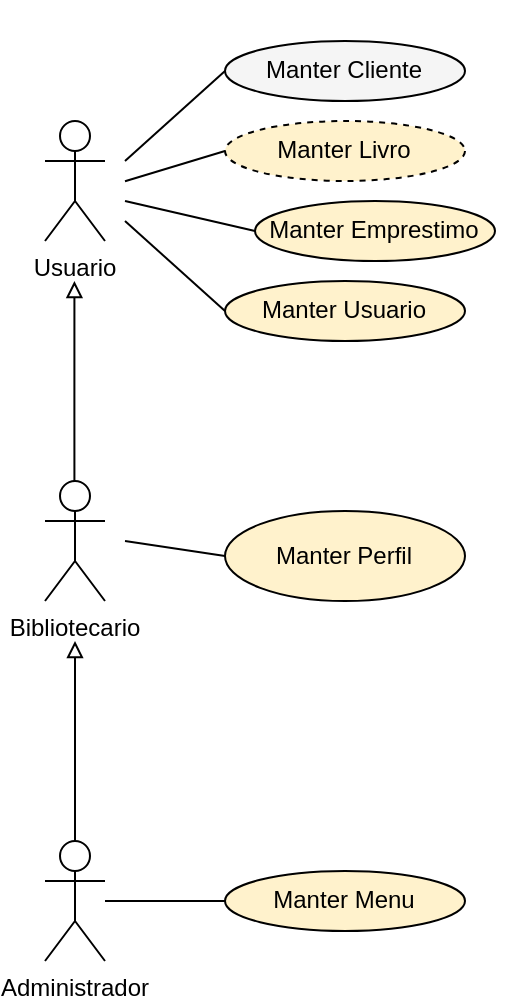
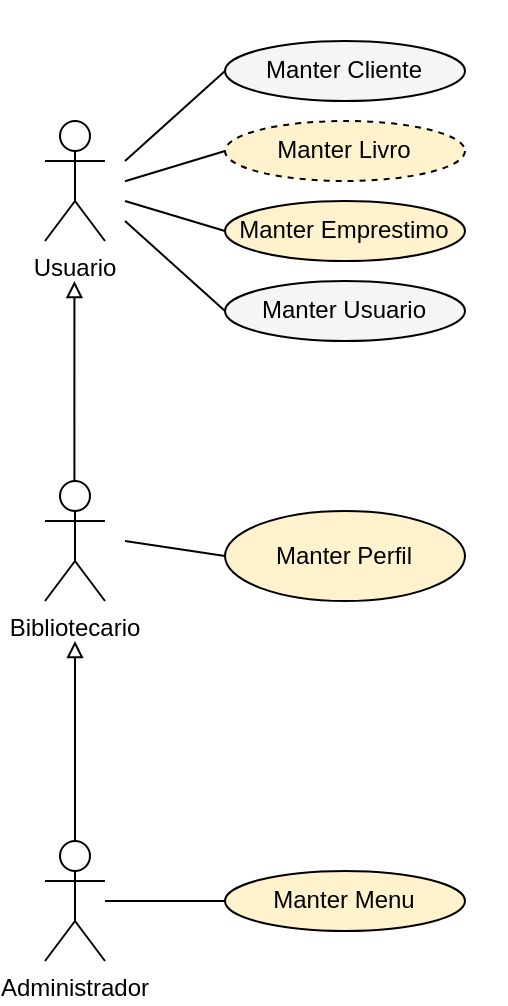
  <mxCell id="0" />
  <mxCell id="1" parent="0" />
  <mxCell id="2" style="edgeStyle=orthogonalEdgeStyle;rounded=0;orthogonalLoop=1;jettySize=auto;html=1;endArrow=block;endFill=0;" parent="1" source="4" edge="1"><mxGeometry relative="1" as="geometry"><mxPoint x="35" y="320" as="targetPoint" /><mxPoint x="35" y="410" as="sourcePoint" /><Array as="points"><mxPoint x="35" y="390" /><mxPoint x="35" y="390" /></Array></mxGeometry></mxCell>
  <mxCell id="3" style="edgeStyle=orthogonalEdgeStyle;rounded=0;orthogonalLoop=1;jettySize=auto;html=1;endArrow=none;endFill=0;" parent="1" edge="1"><mxGeometry relative="1" as="geometry"><mxPoint x="50" y="450" as="sourcePoint" /><mxPoint x="110" y="450" as="targetPoint" /></mxGeometry></mxCell>
  <mxCell id="4" value="Administrador" style="shape=umlActor;verticalLabelPosition=bottom;verticalAlign=top;html=1;outlineConnect=0;" parent="1" vertex="1"><mxGeometry x="20" y="420" width="30" height="60" as="geometry" /></mxCell>
  <mxCell id="5" value="Usuario" style="shape=umlActor;verticalLabelPosition=bottom;verticalAlign=top;html=1;outlineConnect=0;" parent="1" vertex="1"><mxGeometry x="20" y="60" width="30" height="60" as="geometry" /></mxCell>
  <mxCell id="6" style="edgeStyle=none;rounded=0;orthogonalLoop=1;jettySize=auto;html=1;exitX=0;exitY=0.5;exitDx=0;exitDy=0;endArrow=none;endFill=0;" parent="1" source="7" edge="1"><mxGeometry relative="1" as="geometry"><mxPoint x="60" y="80" as="targetPoint" /></mxGeometry></mxCell>
  <mxCell id="7" value="Manter Cliente" style="ellipse;whiteSpace=wrap;html=1;fillColor=#f5f5f5;" parent="1" vertex="1"><mxGeometry x="110" y="20" width="120" height="30" as="geometry" /></mxCell>
  <mxCell id="8" style="edgeStyle=none;rounded=0;orthogonalLoop=1;jettySize=auto;html=1;exitX=0;exitY=0.5;exitDx=0;exitDy=0;endArrow=none;endFill=0;" parent="1" source="9" edge="1"><mxGeometry relative="1" as="geometry"><mxPoint x="60" y="90.143" as="targetPoint" /></mxGeometry></mxCell>
  <mxCell id="9" value="Manter Livro" style="ellipse;whiteSpace=wrap;html=1;fillColor=#fff2cc;dashed=1;" parent="1" vertex="1"><mxGeometry x="110" y="60" width="120" height="30" as="geometry" /></mxCell>
  <mxCell id="10" style="edgeStyle=none;rounded=0;orthogonalLoop=1;jettySize=auto;html=1;exitX=0;exitY=0.5;exitDx=0;exitDy=0;endArrow=none;endFill=0;" parent="1" source="11" edge="1"><mxGeometry relative="1" as="geometry"><mxPoint x="60" y="100" as="targetPoint" /></mxGeometry></mxCell>
- <mxCell id="11" value="Manter Emprestimo" style="ellipse;whiteSpace=wrap;html=1;fillColor=#fff2cc;" parent="1" vertex="1"><mxGeometry x="125" y="100" width="120" height="30" as="geometry" /></mxCell>
+ <mxCell id="11" value="Manter Emprestimo" style="ellipse;whiteSpace=wrap;html=1;fillColor=#fff2cc;" parent="1" vertex="1"><mxGeometry x="110" y="100" width="120" height="30" as="geometry" /></mxCell>
  <mxCell id="12" value="Manter Menu" style="ellipse;whiteSpace=wrap;html=1;fillColor=#fff2cc;" parent="1" vertex="1"><mxGeometry x="110" y="435" width="120" height="30" as="geometry" /></mxCell>
  <mxCell id="13" value="Bibliotecario" style="shape=umlActor;verticalLabelPosition=bottom;verticalAlign=top;html=1;outlineConnect=0;" parent="1" vertex="1"><mxGeometry x="20" y="240" width="30" height="60" as="geometry" /></mxCell>
  <mxCell id="14" style="edgeStyle=orthogonalEdgeStyle;rounded=0;orthogonalLoop=1;jettySize=auto;html=1;endArrow=block;endFill=0;" parent="1" edge="1"><mxGeometry relative="1" as="geometry"><mxPoint x="34.71" y="140" as="targetPoint" /><mxPoint x="34.71" y="240" as="sourcePoint" /><Array as="points"><mxPoint x="34.71" y="210" /><mxPoint x="34.71" y="210" /></Array></mxGeometry></mxCell>
  <mxCell id="15" style="edgeStyle=none;rounded=0;orthogonalLoop=1;jettySize=auto;html=1;exitX=0;exitY=0.5;exitDx=0;exitDy=0;endArrow=none;endFill=0;" parent="1" source="16" edge="1"><mxGeometry relative="1" as="geometry"><mxPoint x="60" y="270" as="targetPoint" /></mxGeometry></mxCell>
  <mxCell id="16" value="Manter Perfil" style="ellipse;whiteSpace=wrap;html=1;fillColor=#fff2cc;" parent="1" vertex="1"><mxGeometry x="110" y="255" width="120" height="45" as="geometry" /></mxCell>
  <mxCell id="17" style="rounded=0;orthogonalLoop=1;jettySize=auto;html=1;exitX=0;exitY=0.5;exitDx=0;exitDy=0;endArrow=none;endFill=0;" edge="1" parent="1" source="18"><mxGeometry relative="1" as="geometry"><mxPoint x="60" y="110" as="targetPoint" /></mxGeometry></mxCell>
- <mxCell id="18" value="Manter Usuario" style="ellipse;whiteSpace=wrap;html=1;fillColor=#fff2cc;" parent="1" vertex="1"><mxGeometry x="110" y="140" width="120" height="30" as="geometry" /></mxCell>
+ <mxCell id="18" value="Manter Usuario" style="ellipse;whiteSpace=wrap;html=1;fillColor=#f5f5f5;" parent="1" vertex="1"><mxGeometry x="110" y="140" width="120" height="30" as="geometry" /></mxCell>
